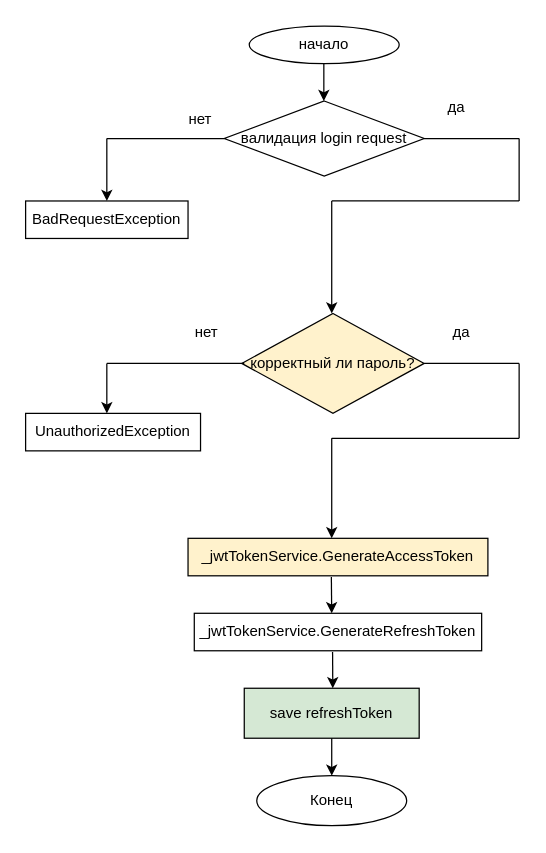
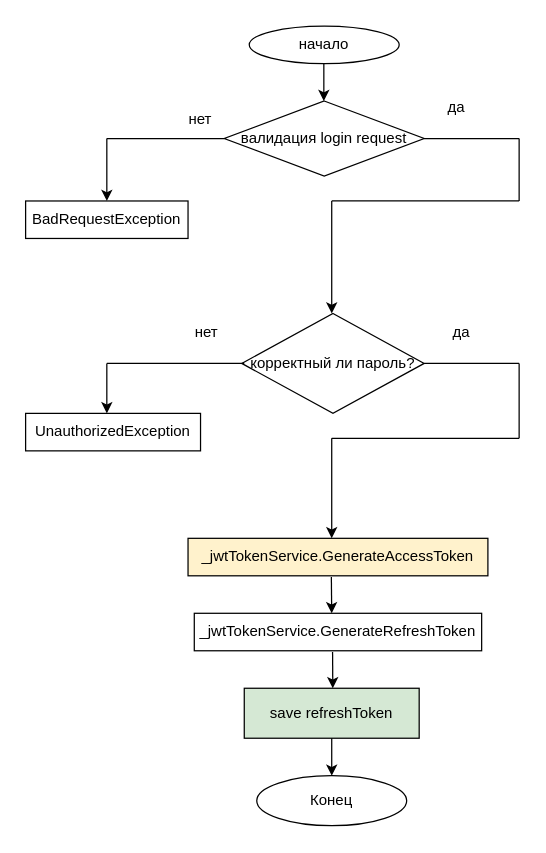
  <mxCell id="0" />
  <mxCell id="1" parent="0" />
  <mxCell id="2" value="начало" style="ellipse;whiteSpace=wrap;html=1;" parent="1" vertex="1"><mxGeometry x="199" y="20" width="120" height="30" as="geometry" /></mxCell>
  <mxCell id="3" value="" style="endArrow=classic;html=1;rounded=0;" parent="1" edge="1"><mxGeometry width="50" height="50" relative="1" as="geometry"><mxPoint x="258.69" y="50" as="sourcePoint" /><mxPoint x="258.69" y="80" as="targetPoint" /><Array as="points"><mxPoint x="258.69" y="60" /></Array></mxGeometry></mxCell>
  <mxCell id="4" value="валидация login request" style="rhombus;whiteSpace=wrap;html=1;" parent="1" vertex="1"><mxGeometry x="179" y="80" width="160" height="60" as="geometry" /></mxCell>
  <mxCell id="5" value="" style="endArrow=none;html=1;rounded=0;entryX=0;entryY=0.5;entryDx=0;entryDy=0;" parent="1" target="4" edge="1"><mxGeometry width="50" height="50" relative="1" as="geometry"><mxPoint x="85" y="110" as="sourcePoint" /><mxPoint x="175" y="110" as="targetPoint" /></mxGeometry></mxCell>
  <mxCell id="6" value="" style="endArrow=classic;html=1;rounded=0;" parent="1" edge="1"><mxGeometry width="50" height="50" relative="1" as="geometry"><mxPoint x="85" y="110" as="sourcePoint" /><mxPoint x="85" y="160" as="targetPoint" /></mxGeometry></mxCell>
  <mxCell id="7" value="да" style="text;html=1;align=center;verticalAlign=middle;whiteSpace=wrap;rounded=0;" parent="1" vertex="1"><mxGeometry x="339" y="250" width="60" height="30" as="geometry" /></mxCell>
  <mxCell id="8" value="нет" style="text;html=1;align=center;verticalAlign=middle;whiteSpace=wrap;rounded=0;" parent="1" vertex="1"><mxGeometry x="129.5" y="80" width="60" height="30" as="geometry" /></mxCell>
  <mxCell id="9" value="" style="endArrow=none;html=1;rounded=0;exitX=1;exitY=0.5;exitDx=0;exitDy=0;" parent="1" source="4" edge="1"><mxGeometry width="50" height="50" relative="1" as="geometry"><mxPoint x="365" y="140" as="sourcePoint" /><mxPoint x="415" y="110" as="targetPoint" /></mxGeometry></mxCell>
  <mxCell id="10" value="" style="endArrow=none;html=1;rounded=0;" parent="1" edge="1"><mxGeometry width="50" height="50" relative="1" as="geometry"><mxPoint x="415" y="160" as="sourcePoint" /><mxPoint x="415" y="110" as="targetPoint" /></mxGeometry></mxCell>
  <mxCell id="11" value="" style="endArrow=none;html=1;rounded=0;" parent="1" edge="1"><mxGeometry width="50" height="50" relative="1" as="geometry"><mxPoint x="265" y="160" as="sourcePoint" /><mxPoint x="415" y="160" as="targetPoint" /></mxGeometry></mxCell>
  <mxCell id="12" value="" style="endArrow=classic;html=1;rounded=0;" parent="1" edge="1"><mxGeometry width="50" height="50" relative="1" as="geometry"><mxPoint x="265" y="160" as="sourcePoint" /><mxPoint x="265" y="250" as="targetPoint" /></mxGeometry></mxCell>
- <mxCell id="13" value="корректный ли пароль?" style="rhombus;whiteSpace=wrap;html=1;fillColor=#fff2cc;" parent="1" vertex="1"><mxGeometry x="193" y="250" width="146" height="80" as="geometry" /></mxCell>
+ <mxCell id="13" value="корректный ли пароль?" style="rhombus;whiteSpace=wrap;html=1;" parent="1" vertex="1"><mxGeometry x="193" y="250" width="146" height="80" as="geometry" /></mxCell>
  <mxCell id="14" value="" style="endArrow=none;html=1;rounded=0;" parent="1" edge="1"><mxGeometry width="50" height="50" relative="1" as="geometry"><mxPoint x="85" y="290" as="sourcePoint" /><mxPoint x="195" y="290" as="targetPoint" /></mxGeometry></mxCell>
  <mxCell id="15" value="" style="endArrow=classic;html=1;rounded=0;" parent="1" edge="1"><mxGeometry width="50" height="50" relative="1" as="geometry"><mxPoint x="85" y="290" as="sourcePoint" /><mxPoint x="85" y="330" as="targetPoint" /></mxGeometry></mxCell>
  <mxCell id="16" value="" style="endArrow=none;html=1;rounded=0;exitX=1;exitY=0.5;exitDx=0;exitDy=0;" parent="1" source="13" edge="1"><mxGeometry width="50" height="50" relative="1" as="geometry"><mxPoint x="355" y="300" as="sourcePoint" /><mxPoint x="415" y="290" as="targetPoint" /></mxGeometry></mxCell>
  <mxCell id="17" value="" style="endArrow=none;html=1;rounded=0;" parent="1" edge="1"><mxGeometry width="50" height="50" relative="1" as="geometry"><mxPoint x="415" y="350" as="sourcePoint" /><mxPoint x="415" y="290" as="targetPoint" /></mxGeometry></mxCell>
  <mxCell id="18" value="" style="endArrow=none;html=1;rounded=0;" parent="1" edge="1"><mxGeometry width="50" height="50" relative="1" as="geometry"><mxPoint x="265" y="350" as="sourcePoint" /><mxPoint x="415" y="350" as="targetPoint" /></mxGeometry></mxCell>
  <mxCell id="19" value="" style="endArrow=classic;html=1;rounded=0;" parent="1" edge="1"><mxGeometry width="50" height="50" relative="1" as="geometry"><mxPoint x="265" y="350" as="sourcePoint" /><mxPoint x="265" y="430" as="targetPoint" /></mxGeometry></mxCell>
  <mxCell id="20" value="" style="endArrow=classic;html=1;rounded=0;exitX=0.522;exitY=1.03;exitDx=0;exitDy=0;exitPerimeter=0;" parent="1" edge="1"><mxGeometry width="50" height="50" relative="1" as="geometry"><mxPoint x="264.698" y="460.9" as="sourcePoint" /><mxPoint x="265" y="490" as="targetPoint" /></mxGeometry></mxCell>
  <mxCell id="21" value="" style="endArrow=classic;html=1;rounded=0;exitX=0.521;exitY=1.03;exitDx=0;exitDy=0;exitPerimeter=0;" parent="1" edge="1"><mxGeometry width="50" height="50" relative="1" as="geometry"><mxPoint x="265.685" y="520.9" as="sourcePoint" /><mxPoint x="265.86" y="550" as="targetPoint" /></mxGeometry></mxCell>
  <mxCell id="22" value="нет" style="text;html=1;align=center;verticalAlign=middle;whiteSpace=wrap;rounded=0;" vertex="1" parent="1"><mxGeometry x="135" y="250" width="60" height="30" as="geometry" /></mxCell>
  <mxCell id="23" value="да" style="text;html=1;align=center;verticalAlign=middle;whiteSpace=wrap;rounded=0;" vertex="1" parent="1"><mxGeometry x="335" y="70" width="60" height="30" as="geometry" /></mxCell>
  <mxCell id="24" value="BadRequestException" style="rounded=0;whiteSpace=wrap;html=1;" vertex="1" parent="1"><mxGeometry x="20" y="160" width="130" height="30" as="geometry" /></mxCell>
  <mxCell id="25" value="UnauthorizedException" style="rounded=0;whiteSpace=wrap;html=1;" vertex="1" parent="1"><mxGeometry x="20" y="330" width="140" height="30" as="geometry" /></mxCell>
  <mxCell id="26" value="_jwtTokenService.GenerateAccessToken" style="rounded=0;whiteSpace=wrap;html=1;fillColor=#fff2cc;" vertex="1" parent="1"><mxGeometry x="150" y="430" width="240" height="30" as="geometry" /></mxCell>
  <mxCell id="27" value="_jwtTokenService.GenerateRefreshToken" style="rounded=0;whiteSpace=wrap;html=1;" vertex="1" parent="1"><mxGeometry x="155" y="490" width="230" height="30" as="geometry" /></mxCell>
  <mxCell id="28" value="save refreshToken" style="rounded=0;whiteSpace=wrap;html=1;fillColor=#d5e8d4;" vertex="1" parent="1"><mxGeometry x="195" y="550" width="140" height="40" as="geometry" /></mxCell>
  <mxCell id="29" value="" style="endArrow=classic;html=1;rounded=0;exitX=0.5;exitY=1;exitDx=0;exitDy=0;" edge="1" parent="1" source="28"><mxGeometry width="50" height="50" relative="1" as="geometry"><mxPoint x="285" y="700" as="sourcePoint" /><mxPoint x="265" y="620" as="targetPoint" /></mxGeometry></mxCell>
  <mxCell id="30" value="Конец" style="ellipse;whiteSpace=wrap;html=1;" vertex="1" parent="1"><mxGeometry x="205" y="620" width="120" height="40" as="geometry" /></mxCell>
